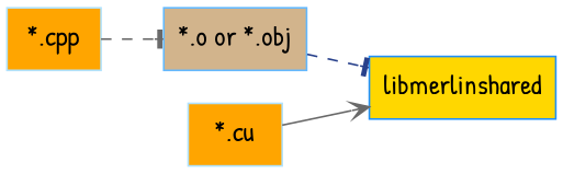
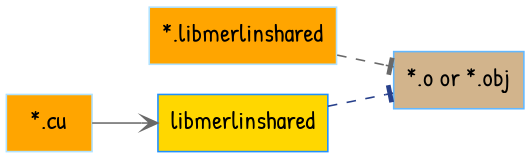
  digraph {
    fontname="Patrick Hand"
    rankdir=LR
    node [color=lightskyblue1 fillcolor=orange fontname="Patrick Hand" fontsize=16 labelloc=c shape=record style=filled]
    edge [arrowhead=tee color=dimgrey fontname="Patrick Hand" style=dashed]
-   n1 [label="*.cpp"]
+   n1 [label="*.libmerlinshared"]
    n2 [label="*.cu"]
    n3 [color=steelblue1 fillcolor=tan label="*.o or *.obj"]
    n4 [color=dodgerblue fillcolor=gold label=libmerlinshared]
    subgraph sub_1 {
      n1
      n2
    }
    subgraph sub_2 {
      n3
    }
    subgraph sub_3 {
      n4
    }
    n1 -> n3
    n2 -> n4 [arrowhead=vee style=solid]
-   n3 -> n4 [color=royalblue4]
+   n4 -> n3 [color=royalblue4]
  }
